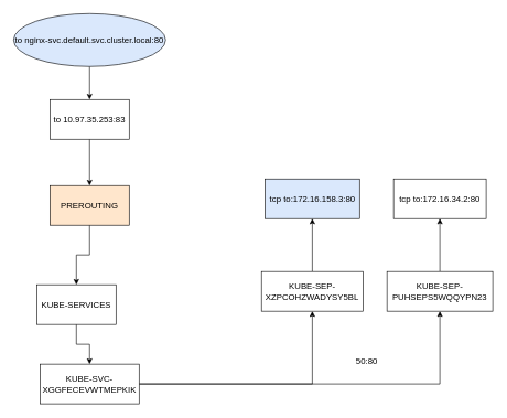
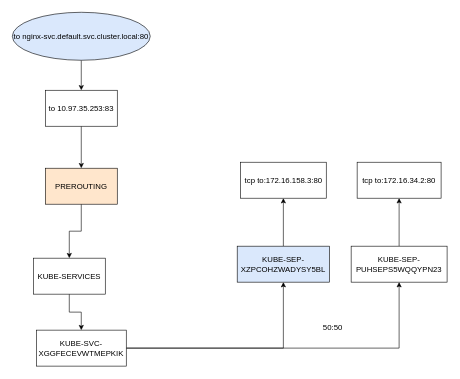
  <mxCell id="0" />
  <mxCell id="1" parent="0" />
  <mxCell id="2" value="" style="edgeStyle=orthogonalEdgeStyle;rounded=0;orthogonalLoop=1;jettySize=auto;html=1;fontSize=13;" edge="1" parent="1" source="3" target="5"><mxGeometry relative="1" as="geometry" /></mxCell>
  <mxCell id="3" value="PREROUTING" style="rounded=0;whiteSpace=wrap;html=1;fontSize=13;fillColor=#ffe6cc;" vertex="1" parent="1"><mxGeometry x="75" y="280" width="120" height="60" as="geometry" /></mxCell>
  <mxCell id="4" value="" style="edgeStyle=orthogonalEdgeStyle;rounded=0;orthogonalLoop=1;jettySize=auto;html=1;fontSize=13;" edge="1" parent="1" source="5" target="12"><mxGeometry relative="1" as="geometry" /></mxCell>
  <mxCell id="5" value="KUBE-SERVICES" style="whiteSpace=wrap;html=1;rounded=0;fontSize=13;" vertex="1" parent="1"><mxGeometry x="55" y="430" width="120" height="60" as="geometry" /></mxCell>
  <mxCell id="6" value="" style="edgeStyle=orthogonalEdgeStyle;rounded=0;orthogonalLoop=1;jettySize=auto;html=1;fontSize=13;" edge="1" parent="1" source="7" target="9"><mxGeometry relative="1" as="geometry" /></mxCell>
  <mxCell id="7" value="to nginx-svc.default.svc.cluster.local:80" style="ellipse;whiteSpace=wrap;html=1;fontSize=13;fillColor=#dae8fc;" vertex="1" parent="1"><mxGeometry x="20" y="20" width="230" height="80" as="geometry" /></mxCell>
  <mxCell id="8" style="edgeStyle=orthogonalEdgeStyle;rounded=0;orthogonalLoop=1;jettySize=auto;html=1;entryX=0.5;entryY=0;entryDx=0;entryDy=0;fontSize=13;" edge="1" parent="1" source="9" target="3"><mxGeometry relative="1" as="geometry" /></mxCell>
  <mxCell id="9" value="to 10.97.35.253:83" style="whiteSpace=wrap;html=1;fontSize=13;" vertex="1" parent="1"><mxGeometry x="75" y="150" width="120" height="60" as="geometry" /></mxCell>
  <mxCell id="10" value="" style="edgeStyle=orthogonalEdgeStyle;rounded=0;orthogonalLoop=1;jettySize=auto;html=1;fontSize=13;" edge="1" parent="1" source="12" target="14"><mxGeometry relative="1" as="geometry" /></mxCell>
  <mxCell id="11" value="" style="edgeStyle=orthogonalEdgeStyle;rounded=0;orthogonalLoop=1;jettySize=auto;html=1;fontSize=13;" edge="1" parent="1" source="12" target="16"><mxGeometry relative="1" as="geometry" /></mxCell>
  <mxCell id="12" value="KUBE-SVC-XGGFECEVWTMEPKIK" style="whiteSpace=wrap;html=1;rounded=0;fontSize=13;" vertex="1" parent="1"><mxGeometry x="60" y="550" width="150" height="60" as="geometry" /></mxCell>
  <mxCell id="13" value="" style="edgeStyle=orthogonalEdgeStyle;rounded=0;orthogonalLoop=1;jettySize=auto;html=1;fontSize=13;" edge="1" parent="1" source="14" target="19"><mxGeometry relative="1" as="geometry" /></mxCell>
- <mxCell id="14" value="KUBE-SEP-XZPCOHZWADYSY5BL" style="whiteSpace=wrap;html=1;rounded=0;fontSize=13;" vertex="1" parent="1"><mxGeometry x="395" y="410" width="154" height="60" as="geometry" /></mxCell>
+ <mxCell id="14" value="KUBE-SEP-XZPCOHZWADYSY5BL" style="whiteSpace=wrap;html=1;rounded=0;fontSize=13;fillColor=#dae8fc;" vertex="1" parent="1"><mxGeometry x="395" y="410" width="154" height="60" as="geometry" /></mxCell>
  <mxCell id="15" value="" style="edgeStyle=orthogonalEdgeStyle;rounded=0;orthogonalLoop=1;jettySize=auto;html=1;fontSize=13;" edge="1" parent="1" source="16" target="18"><mxGeometry relative="1" as="geometry" /></mxCell>
  <mxCell id="16" value="KUBE-SEP-PUHSEPS5WQQYPN23" style="whiteSpace=wrap;html=1;rounded=0;fontSize=13;" vertex="1" parent="1"><mxGeometry x="585" y="410" width="160" height="60" as="geometry" /></mxCell>
- <mxCell id="17" value="50:80" style="text;html=1;align=center;verticalAlign=middle;resizable=0;points=[];autosize=1;strokeColor=none;fillColor=none;fontSize=13;" vertex="1" parent="1"><mxGeometry x="524" y="530" width="60" height="30" as="geometry" /></mxCell>
+ <mxCell id="17" value="50:50" style="text;html=1;align=center;verticalAlign=middle;resizable=0;points=[];autosize=1;strokeColor=none;fillColor=none;fontSize=13;" vertex="1" parent="1"><mxGeometry x="524" y="530" width="60" height="30" as="geometry" /></mxCell>
  <mxCell id="18" value="tcp to:172.16.34.2:80" style="whiteSpace=wrap;html=1;rounded=0;fontSize=13;" vertex="1" parent="1"><mxGeometry x="595" y="270" width="140" height="60" as="geometry" /></mxCell>
- <mxCell id="19" value="tcp to:172.16.158.3:80" style="whiteSpace=wrap;html=1;rounded=0;fontSize=13;fillColor=#dae8fc;" vertex="1" parent="1"><mxGeometry x="400.5" y="270" width="143" height="60" as="geometry" /></mxCell>
+ <mxCell id="19" value="tcp to:172.16.158.3:80" style="whiteSpace=wrap;html=1;rounded=0;fontSize=13;" vertex="1" parent="1"><mxGeometry x="400.5" y="270" width="143" height="60" as="geometry" /></mxCell>
